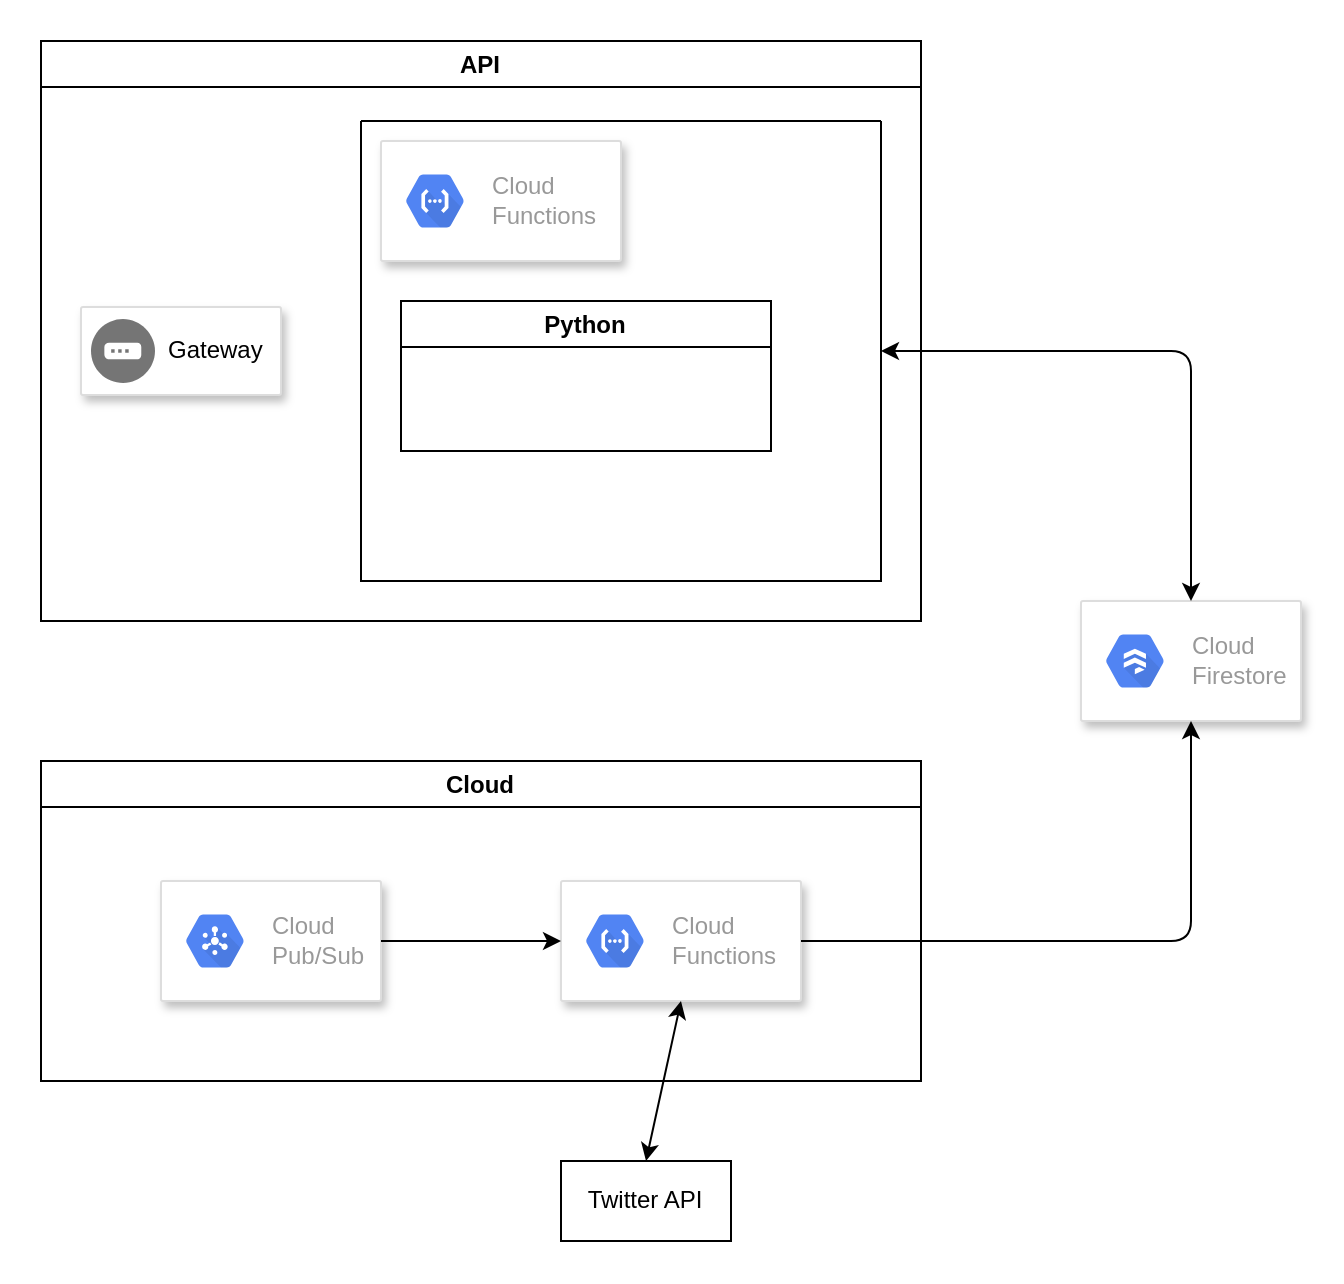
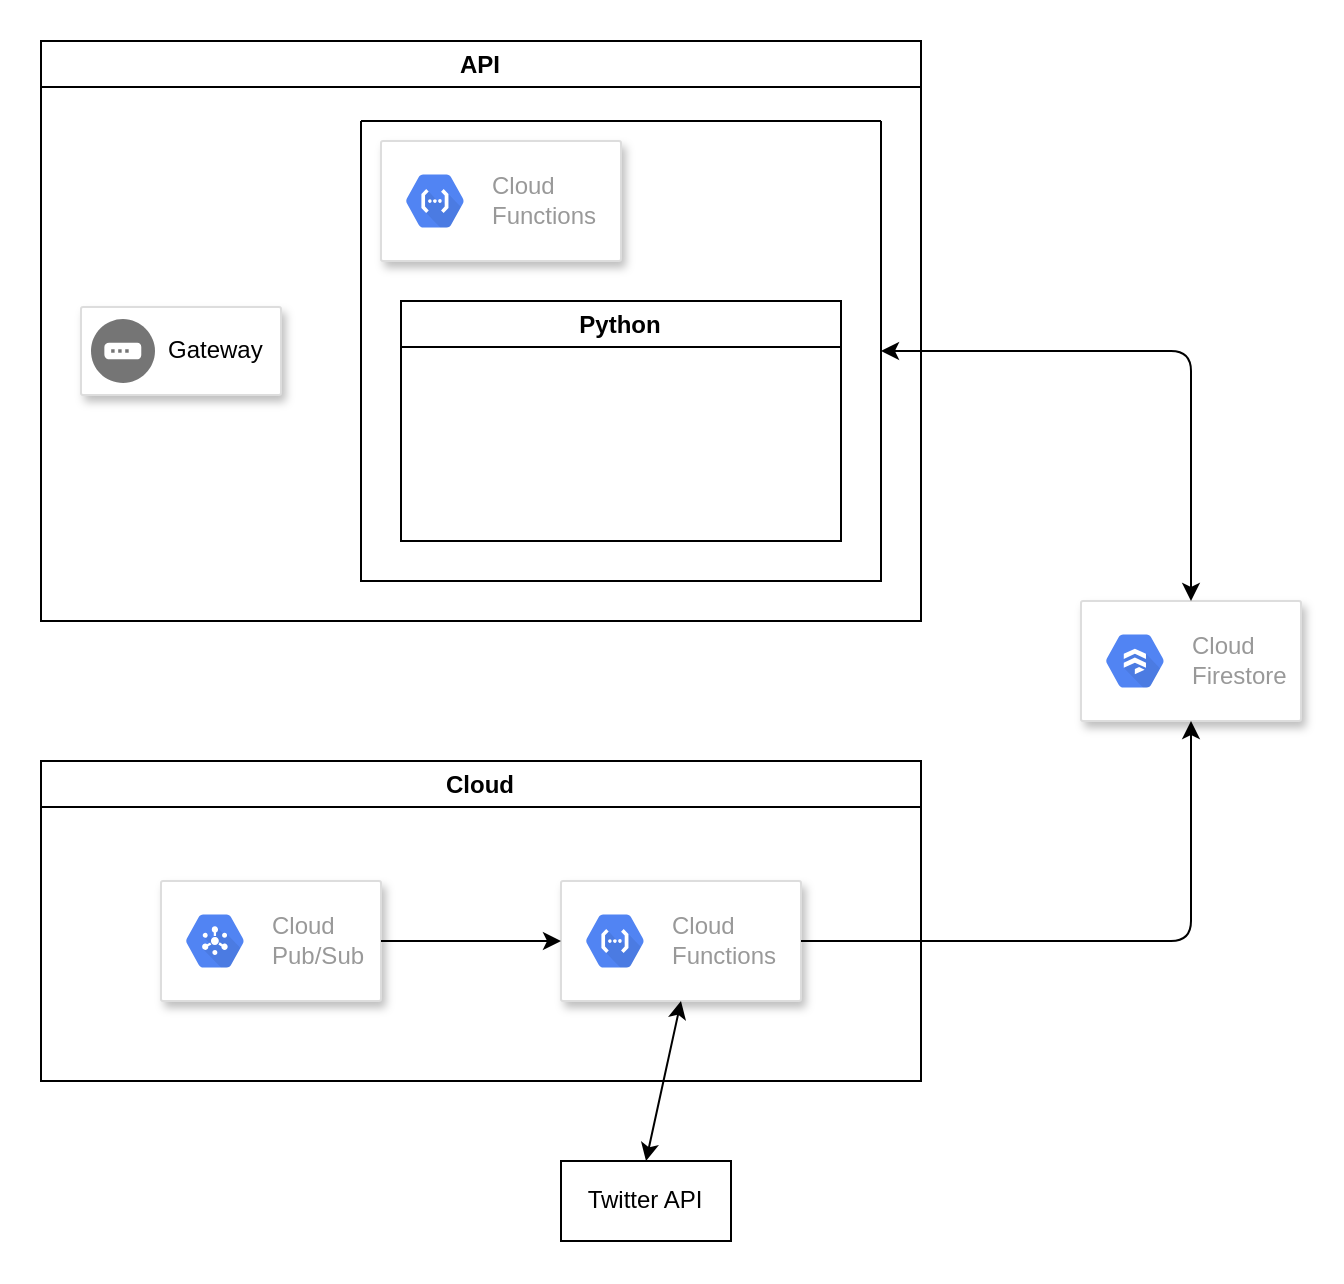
  <mxCell id="0" />
  <mxCell id="1" parent="0" />
  <mxCell id="2" value="Twitter API" style="rounded=0;whiteSpace=wrap;html=1;" vertex="1" parent="1"><mxGeometry x="280" y="580" width="85" height="40" as="geometry" /></mxCell>
  <mxCell id="3" value="" style="strokeColor=#dddddd;shadow=1;strokeWidth=1;rounded=1;absoluteArcSize=1;arcSize=2;" vertex="1" parent="1"><mxGeometry x="540" y="300" width="110" height="60" as="geometry" /></mxCell>
  <mxCell id="4" value="Cloud&#10;Firestore" style="sketch=0;dashed=0;connectable=0;html=1;fillColor=#5184F3;strokeColor=none;shape=mxgraph.gcp2.hexIcon;prIcon=cloud_firestore;part=1;labelPosition=right;verticalLabelPosition=middle;align=left;verticalAlign=middle;spacingLeft=5;fontColor=#999999;fontSize=12;" vertex="1" parent="3"><mxGeometry y="0.5" width="44" height="39" relative="1" as="geometry"><mxPoint x="5" y="-19.5" as="offset" /></mxGeometry></mxCell>
  <mxCell id="5" value="API" style="swimlane;" vertex="1" parent="1"><mxGeometry x="20" y="20" width="440" height="290" as="geometry" /></mxCell>
  <mxCell id="6" value="" style="swimlane;startSize=0;" vertex="1" parent="5"><mxGeometry x="160" y="40" width="260" height="230" as="geometry" /></mxCell>
  <mxCell id="7" value="" style="strokeColor=#dddddd;shadow=1;strokeWidth=1;rounded=1;absoluteArcSize=1;arcSize=2;" vertex="1" parent="6"><mxGeometry x="10" y="10" width="120" height="60" as="geometry" /></mxCell>
  <mxCell id="8" value="Cloud&#10;Functions" style="sketch=0;dashed=0;connectable=0;html=1;fillColor=#5184F3;strokeColor=none;shape=mxgraph.gcp2.hexIcon;prIcon=cloud_functions;part=1;labelPosition=right;verticalLabelPosition=middle;align=left;verticalAlign=middle;spacingLeft=5;fontColor=#999999;fontSize=12;" vertex="1" parent="7"><mxGeometry y="0.5" width="44" height="39" relative="1" as="geometry"><mxPoint x="5" y="-19.5" as="offset" /></mxGeometry></mxCell>
- <mxCell id="9" value="Python" style="swimlane;" vertex="1" parent="6"><mxGeometry x="20" y="90" width="185" height="75" as="geometry" /></mxCell>
+ <mxCell id="9" value="Python" style="swimlane;" vertex="1" parent="6"><mxGeometry x="20" y="90" width="220" height="120" as="geometry" /></mxCell>
  <mxCell id="10" value="" style="strokeColor=#dddddd;shadow=1;strokeWidth=1;rounded=1;absoluteArcSize=1;arcSize=2;" vertex="1" parent="5"><mxGeometry x="20" y="133" width="100" height="44" as="geometry" /></mxCell>
  <mxCell id="11" value="Gateway" style="sketch=0;dashed=0;connectable=0;html=1;fillColor=#757575;strokeColor=none;shape=mxgraph.gcp2.gateway;part=1;labelPosition=right;verticalLabelPosition=middle;align=left;verticalAlign=middle;spacingLeft=5;fontSize=12;" vertex="1" parent="10"><mxGeometry y="0.5" width="32" height="32" relative="1" as="geometry"><mxPoint x="5" y="-16" as="offset" /></mxGeometry></mxCell>
  <mxCell id="12" value="Cloud" style="swimlane;" vertex="1" parent="1"><mxGeometry x="20" y="380" width="440" height="160" as="geometry" /></mxCell>
  <mxCell id="13" value="" style="strokeColor=#dddddd;shadow=1;strokeWidth=1;rounded=1;absoluteArcSize=1;arcSize=2;" vertex="1" parent="12"><mxGeometry x="60" y="60" width="110" height="60" as="geometry" /></mxCell>
  <mxCell id="14" value="Cloud&#10;Pub/Sub" style="sketch=0;dashed=0;connectable=0;html=1;fillColor=#5184F3;strokeColor=none;shape=mxgraph.gcp2.hexIcon;prIcon=cloud_pubsub;part=1;labelPosition=right;verticalLabelPosition=middle;align=left;verticalAlign=middle;spacingLeft=5;fontColor=#999999;fontSize=12;" vertex="1" parent="13"><mxGeometry y="0.5" width="44" height="39" relative="1" as="geometry"><mxPoint x="5" y="-19.5" as="offset" /></mxGeometry></mxCell>
  <mxCell id="15" value="" style="strokeColor=#dddddd;shadow=1;strokeWidth=1;rounded=1;absoluteArcSize=1;arcSize=2;" vertex="1" parent="12"><mxGeometry x="260" y="60" width="120" height="60" as="geometry" /></mxCell>
  <mxCell id="16" value="Cloud&#10;Functions" style="sketch=0;dashed=0;connectable=0;html=1;fillColor=#5184F3;strokeColor=none;shape=mxgraph.gcp2.hexIcon;prIcon=cloud_functions;part=1;labelPosition=right;verticalLabelPosition=middle;align=left;verticalAlign=middle;spacingLeft=5;fontColor=#999999;fontSize=12;" vertex="1" parent="15"><mxGeometry y="0.5" width="44" height="39" relative="1" as="geometry"><mxPoint x="5" y="-19.5" as="offset" /></mxGeometry></mxCell>
  <mxCell id="17" value="" style="endArrow=classic;html=1;exitX=1;exitY=0.5;exitDx=0;exitDy=0;entryX=0;entryY=0.5;entryDx=0;entryDy=0;" edge="1" parent="12" source="13" target="15"><mxGeometry width="50" height="50" relative="1" as="geometry"><mxPoint x="350" y="-70" as="sourcePoint" /><mxPoint x="400" y="-120" as="targetPoint" /></mxGeometry></mxCell>
  <mxCell id="18" value="" style="endArrow=classic;html=1;entryX=0.5;entryY=1;entryDx=0;entryDy=0;exitX=1;exitY=0.5;exitDx=0;exitDy=0;" edge="1" parent="1" source="15" target="3"><mxGeometry width="50" height="50" relative="1" as="geometry"><mxPoint x="370" y="310" as="sourcePoint" /><mxPoint x="420" y="260" as="targetPoint" /><Array as="points"><mxPoint x="595" y="470" /></Array></mxGeometry></mxCell>
  <mxCell id="19" value="" style="endArrow=classic;startArrow=classic;html=1;entryX=0.5;entryY=0;entryDx=0;entryDy=0;exitX=1;exitY=0.5;exitDx=0;exitDy=0;" edge="1" parent="1" source="6" target="3"><mxGeometry width="50" height="50" relative="1" as="geometry"><mxPoint x="370" y="310" as="sourcePoint" /><mxPoint x="420" y="260" as="targetPoint" /><Array as="points"><mxPoint x="595" y="175" /></Array></mxGeometry></mxCell>
  <mxCell id="20" value="" style="endArrow=classic;startArrow=classic;html=1;exitX=0.5;exitY=0;exitDx=0;exitDy=0;entryX=0.5;entryY=1;entryDx=0;entryDy=0;" edge="1" parent="1" source="2" target="15"><mxGeometry width="50" height="50" relative="1" as="geometry"><mxPoint x="370" y="310" as="sourcePoint" /><mxPoint x="420" y="260" as="targetPoint" /></mxGeometry></mxCell>
